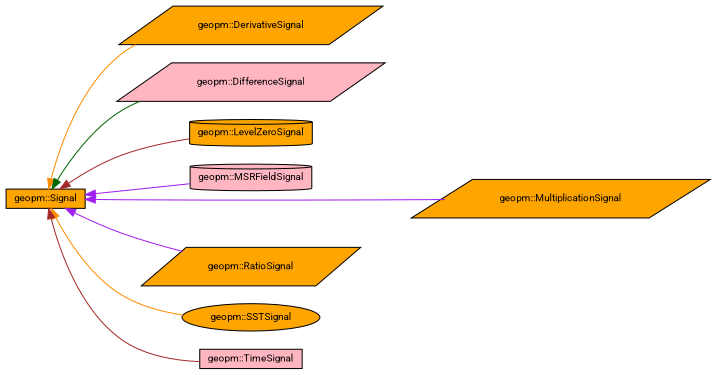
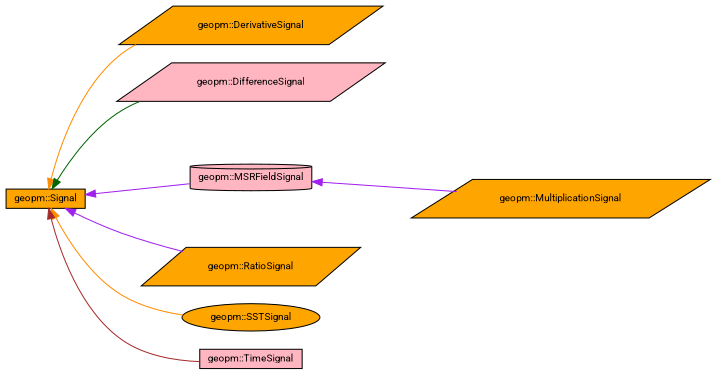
  digraph {
    fontname=Roboto
    rankdir=LR
    node [color=black fillcolor=orange fontname=Roboto fontsize=10 shape=parallelogram style=filled]
    edge [color=purple dir=back fontname=Roboto fontsize=10 labelfontname=Helvetica labelfontsize=10 style=solid]
    n1 [fontcolor=black height=0.2 label="geopm::Signal" shape=box width=0.4]
    n2 [height=0.2 label="geopm::DerivativeSignal" width=0.4]
    n3 [fillcolor=lightpink height=0.2 label="geopm::DifferenceSignal" width=0.4]
-   n4 [height=0.2 label="geopm::LevelZeroSignal" shape=cylinder width=0.4]
    n5 [fillcolor=lightpink height=0.2 label="geopm::MSRFieldSignal" shape=cylinder width=0.4]
    n6 [height=0.2 label="geopm::MultiplicationSignal" width=0.4]
    n7 [height=0.2 label="geopm::RatioSignal" width=0.4]
    n8 [height=0.2 label="geopm::SSTSignal" shape=ellipse width=0.4]
    n9 [fillcolor=lightpink height=0.2 label="geopm::TimeSignal" shape=box width=0.4]
    n1 -> n2 [color=darkorange]
    n1 -> n3 [color=darkgreen]
-   n1 -> n4 [color=brown]
    n1 -> n5
-   n1 -> n6
+   n5 -> n6
    n1 -> n7
    n1 -> n8 [color=darkorange]
    n1 -> n9 [color=brown]
  }
